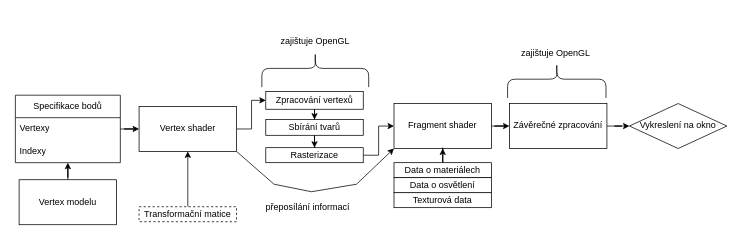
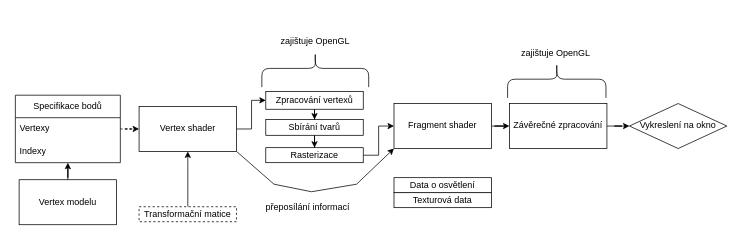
  <mxCell id="0" />
  <mxCell id="1" parent="0" />
  <mxCell id="2" value="Specifikace bodů" style="swimlane;fontStyle=0;childLayout=stackLayout;horizontal=1;startSize=30;horizontalStack=0;resizeParent=1;resizeParentMax=0;resizeLast=0;collapsible=1;marginBottom=0;whiteSpace=wrap;html=1;" vertex="1" parent="1"><mxGeometry x="20" y="126.25" width="140" height="90" as="geometry" /></mxCell>
  <mxCell id="3" value="Vertexy" style="text;strokeColor=none;fillColor=none;align=left;verticalAlign=middle;spacingLeft=4;spacingRight=4;overflow=hidden;points=[[0,0.5],[1,0.5]];portConstraint=eastwest;rotatable=0;whiteSpace=wrap;html=1;" vertex="1" parent="2"><mxGeometry y="30" width="140" height="30" as="geometry" /></mxCell>
  <mxCell id="4" value="Indexy" style="text;strokeColor=none;fillColor=none;align=left;verticalAlign=middle;spacingLeft=4;spacingRight=4;overflow=hidden;points=[[0,0.5],[1,0.5]];portConstraint=eastwest;rotatable=0;whiteSpace=wrap;html=1;" vertex="1" parent="2"><mxGeometry y="60" width="140" height="30" as="geometry" /></mxCell>
  <mxCell id="5" value="zajištuje OpenGL" style="text;html=1;align=center;verticalAlign=middle;whiteSpace=wrap;rounded=0;" vertex="1" parent="1"><mxGeometry x="355" y="40.25" width="130" height="30" as="geometry" /></mxCell>
  <mxCell id="6" style="edgeStyle=orthogonalEdgeStyle;rounded=0;orthogonalLoop=1;jettySize=auto;html=1;entryX=0.5;entryY=0;entryDx=0;entryDy=0;" edge="1" parent="1" source="7" target="9"><mxGeometry relative="1" as="geometry" /></mxCell>
  <mxCell id="7" value="Zpracování vertexů" style="rounded=0;whiteSpace=wrap;html=1;" vertex="1" parent="1"><mxGeometry x="354" y="121.25" width="130" height="23.75" as="geometry" /></mxCell>
  <mxCell id="8" style="edgeStyle=orthogonalEdgeStyle;rounded=0;orthogonalLoop=1;jettySize=auto;html=1;entryX=0.5;entryY=0;entryDx=0;entryDy=0;" edge="1" parent="1" source="9" target="11"><mxGeometry relative="1" as="geometry" /></mxCell>
  <mxCell id="9" value="Sbírání tvarů" style="rounded=0;whiteSpace=wrap;html=1;" vertex="1" parent="1"><mxGeometry x="354" y="158.75" width="130" height="21" as="geometry" /></mxCell>
  <mxCell id="10" style="edgeStyle=orthogonalEdgeStyle;rounded=0;orthogonalLoop=1;jettySize=auto;html=1;" edge="1" parent="1" source="11" target="17"><mxGeometry relative="1" as="geometry" /></mxCell>
  <mxCell id="11" value="Rasterizace" style="rounded=0;whiteSpace=wrap;html=1;" vertex="1" parent="1"><mxGeometry x="354" y="196.25" width="130" height="20" as="geometry" /></mxCell>
  <mxCell id="12" value="" style="shape=curlyBracket;whiteSpace=wrap;html=1;rounded=1;labelPosition=left;verticalLabelPosition=middle;align=right;verticalAlign=middle;rotation=90;size=0.474;" vertex="1" parent="1"><mxGeometry x="396.25" y="20.5" width="47.5" height="142.5" as="geometry" /></mxCell>
  <mxCell id="13" style="edgeStyle=orthogonalEdgeStyle;rounded=0;orthogonalLoop=1;jettySize=auto;html=1;entryX=0;entryY=0.5;entryDx=0;entryDy=0;" edge="1" parent="1" source="14" target="7"><mxGeometry relative="1" as="geometry" /></mxCell>
  <mxCell id="14" value="Vertex shader" style="rounded=0;whiteSpace=wrap;html=1;" vertex="1" parent="1"><mxGeometry x="185" y="141.25" width="130" height="60" as="geometry" /></mxCell>
- <mxCell id="15" style="edgeStyle=orthogonalEdgeStyle;rounded=0;orthogonalLoop=1;jettySize=auto;html=1;entryX=0;entryY=0.5;entryDx=0;entryDy=0;" edge="1" parent="1" source="3" target="14"><mxGeometry relative="1" as="geometry" /></mxCell>
+ <mxCell id="15" style="edgeStyle=orthogonalEdgeStyle;rounded=0;orthogonalLoop=1;jettySize=auto;html=1;entryX=0;entryY=0.5;entryDx=0;entryDy=0;dashed=1;" edge="1" parent="1" source="3" target="14"><mxGeometry relative="1" as="geometry" /></mxCell>
  <mxCell id="16" style="edgeStyle=orthogonalEdgeStyle;rounded=0;orthogonalLoop=1;jettySize=auto;html=1;entryX=0;entryY=0.5;entryDx=0;entryDy=0;" edge="1" parent="1" source="17" target="19"><mxGeometry relative="1" as="geometry" /></mxCell>
  <mxCell id="17" value="Fragment shader" style="rounded=0;whiteSpace=wrap;html=1;" vertex="1" parent="1"><mxGeometry x="525" y="137.37" width="130" height="60" as="geometry" /></mxCell>
  <mxCell id="18" style="edgeStyle=orthogonalEdgeStyle;rounded=0;orthogonalLoop=1;jettySize=auto;html=1;" edge="1" parent="1" source="19" target="26"><mxGeometry relative="1" as="geometry" /></mxCell>
  <mxCell id="19" value="Závěrečné zpracování" style="rounded=0;whiteSpace=wrap;html=1;" vertex="1" parent="1"><mxGeometry x="679" y="137.37" width="130" height="60" as="geometry" /></mxCell>
  <mxCell id="20" value="" style="shape=curlyBracket;whiteSpace=wrap;html=1;rounded=1;labelPosition=left;verticalLabelPosition=middle;align=right;verticalAlign=middle;rotation=90;size=0.474;" vertex="1" parent="1"><mxGeometry x="718.37" y="40.5" width="47.5" height="131.25" as="geometry" /></mxCell>
  <mxCell id="21" value="zajištuje OpenGL" style="text;html=1;align=center;verticalAlign=middle;whiteSpace=wrap;rounded=0;" vertex="1" parent="1"><mxGeometry x="676.12" y="56.37" width="130" height="30" as="geometry" /></mxCell>
  <mxCell id="22" value="Texturová data" style="rounded=0;whiteSpace=wrap;html=1;" vertex="1" parent="1"><mxGeometry x="525" y="256.25" width="130" height="20" as="geometry" /></mxCell>
  <mxCell id="23" value="Vertex modelu" style="rounded=0;whiteSpace=wrap;html=1;" vertex="1" parent="1"><mxGeometry x="25" y="239" width="130" height="60" as="geometry" /></mxCell>
- <mxCell id="24" style="edgeStyle=orthogonalEdgeStyle;rounded=0;orthogonalLoop=1;jettySize=auto;html=1;entryX=0.5;entryY=1;entryDx=0;entryDy=0;" edge="1" parent="1" source="25" target="17"><mxGeometry relative="1" as="geometry" /></mxCell>
- <mxCell id="25" value="Data o materiálech" style="rounded=0;whiteSpace=wrap;html=1;" vertex="1" parent="1"><mxGeometry x="525" y="216.25" width="130" height="20" as="geometry" /></mxCell>
  <mxCell id="26" value="Vykreslení na okno" style="rhombus;whiteSpace=wrap;html=1;" vertex="1" parent="1"><mxGeometry x="839" y="137.37" width="130" height="60" as="geometry" /></mxCell>
  <mxCell id="27" value="Data o osvětlení" style="rounded=0;whiteSpace=wrap;html=1;" vertex="1" parent="1"><mxGeometry x="525" y="236.25" width="130" height="20" as="geometry" /></mxCell>
  <mxCell id="28" style="edgeStyle=orthogonalEdgeStyle;rounded=0;orthogonalLoop=1;jettySize=auto;html=1;entryX=0.5;entryY=1;entryDx=0;entryDy=0;" edge="1" parent="1" source="29" target="14"><mxGeometry relative="1" as="geometry"><Array as="points"><mxPoint x="250" y="215" /><mxPoint x="250" y="215" /></Array></mxGeometry></mxCell>
  <mxCell id="29" value="Transformační matice" style="rounded=0;whiteSpace=wrap;html=1;dashed=1;" vertex="1" parent="1"><mxGeometry x="185" y="275" width="130" height="20" as="geometry" /></mxCell>
  <mxCell id="30" value="přeposílání informací" style="text;html=1;align=center;verticalAlign=middle;whiteSpace=wrap;rounded=0;" vertex="1" parent="1"><mxGeometry x="345" y="261" width="130" height="30" as="geometry" /></mxCell>
  <mxCell id="31" style="edgeStyle=orthogonalEdgeStyle;rounded=0;orthogonalLoop=1;jettySize=auto;html=1;entryX=0.5;entryY=1.004;entryDx=0;entryDy=0;entryPerimeter=0;" edge="1" parent="1" source="23" target="4"><mxGeometry relative="1" as="geometry" /></mxCell>
  <mxCell id="32" value="" style="endArrow=classic;html=1;rounded=0;entryX=0;entryY=1;entryDx=0;entryDy=0;exitX=1;exitY=1;exitDx=0;exitDy=0;" edge="1" parent="1" source="14" target="17"><mxGeometry width="50" height="50" relative="1" as="geometry"><mxPoint x="405" y="305" as="sourcePoint" /><mxPoint x="455" y="255" as="targetPoint" /><Array as="points"><mxPoint x="365" y="245" /><mxPoint x="415" y="255" /><mxPoint x="475" y="245" /></Array></mxGeometry></mxCell>
